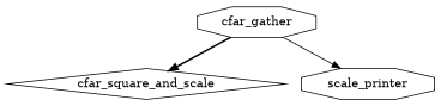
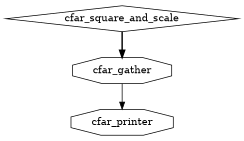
  digraph {
    node [pop=64 push=64 shape=octagon]
    n1 [label=cfar_square_and_scale shape=diamond]
    n2 [label=cfar_gather]
-   n3 [label=scale_printer push=0]
-   n2 -> n1 [style=bold]
+   n3 [label=cfar_printer push=0]
+   n1 -> n2 [style=bold]
    n2 -> n3 [style=solid]
  }
